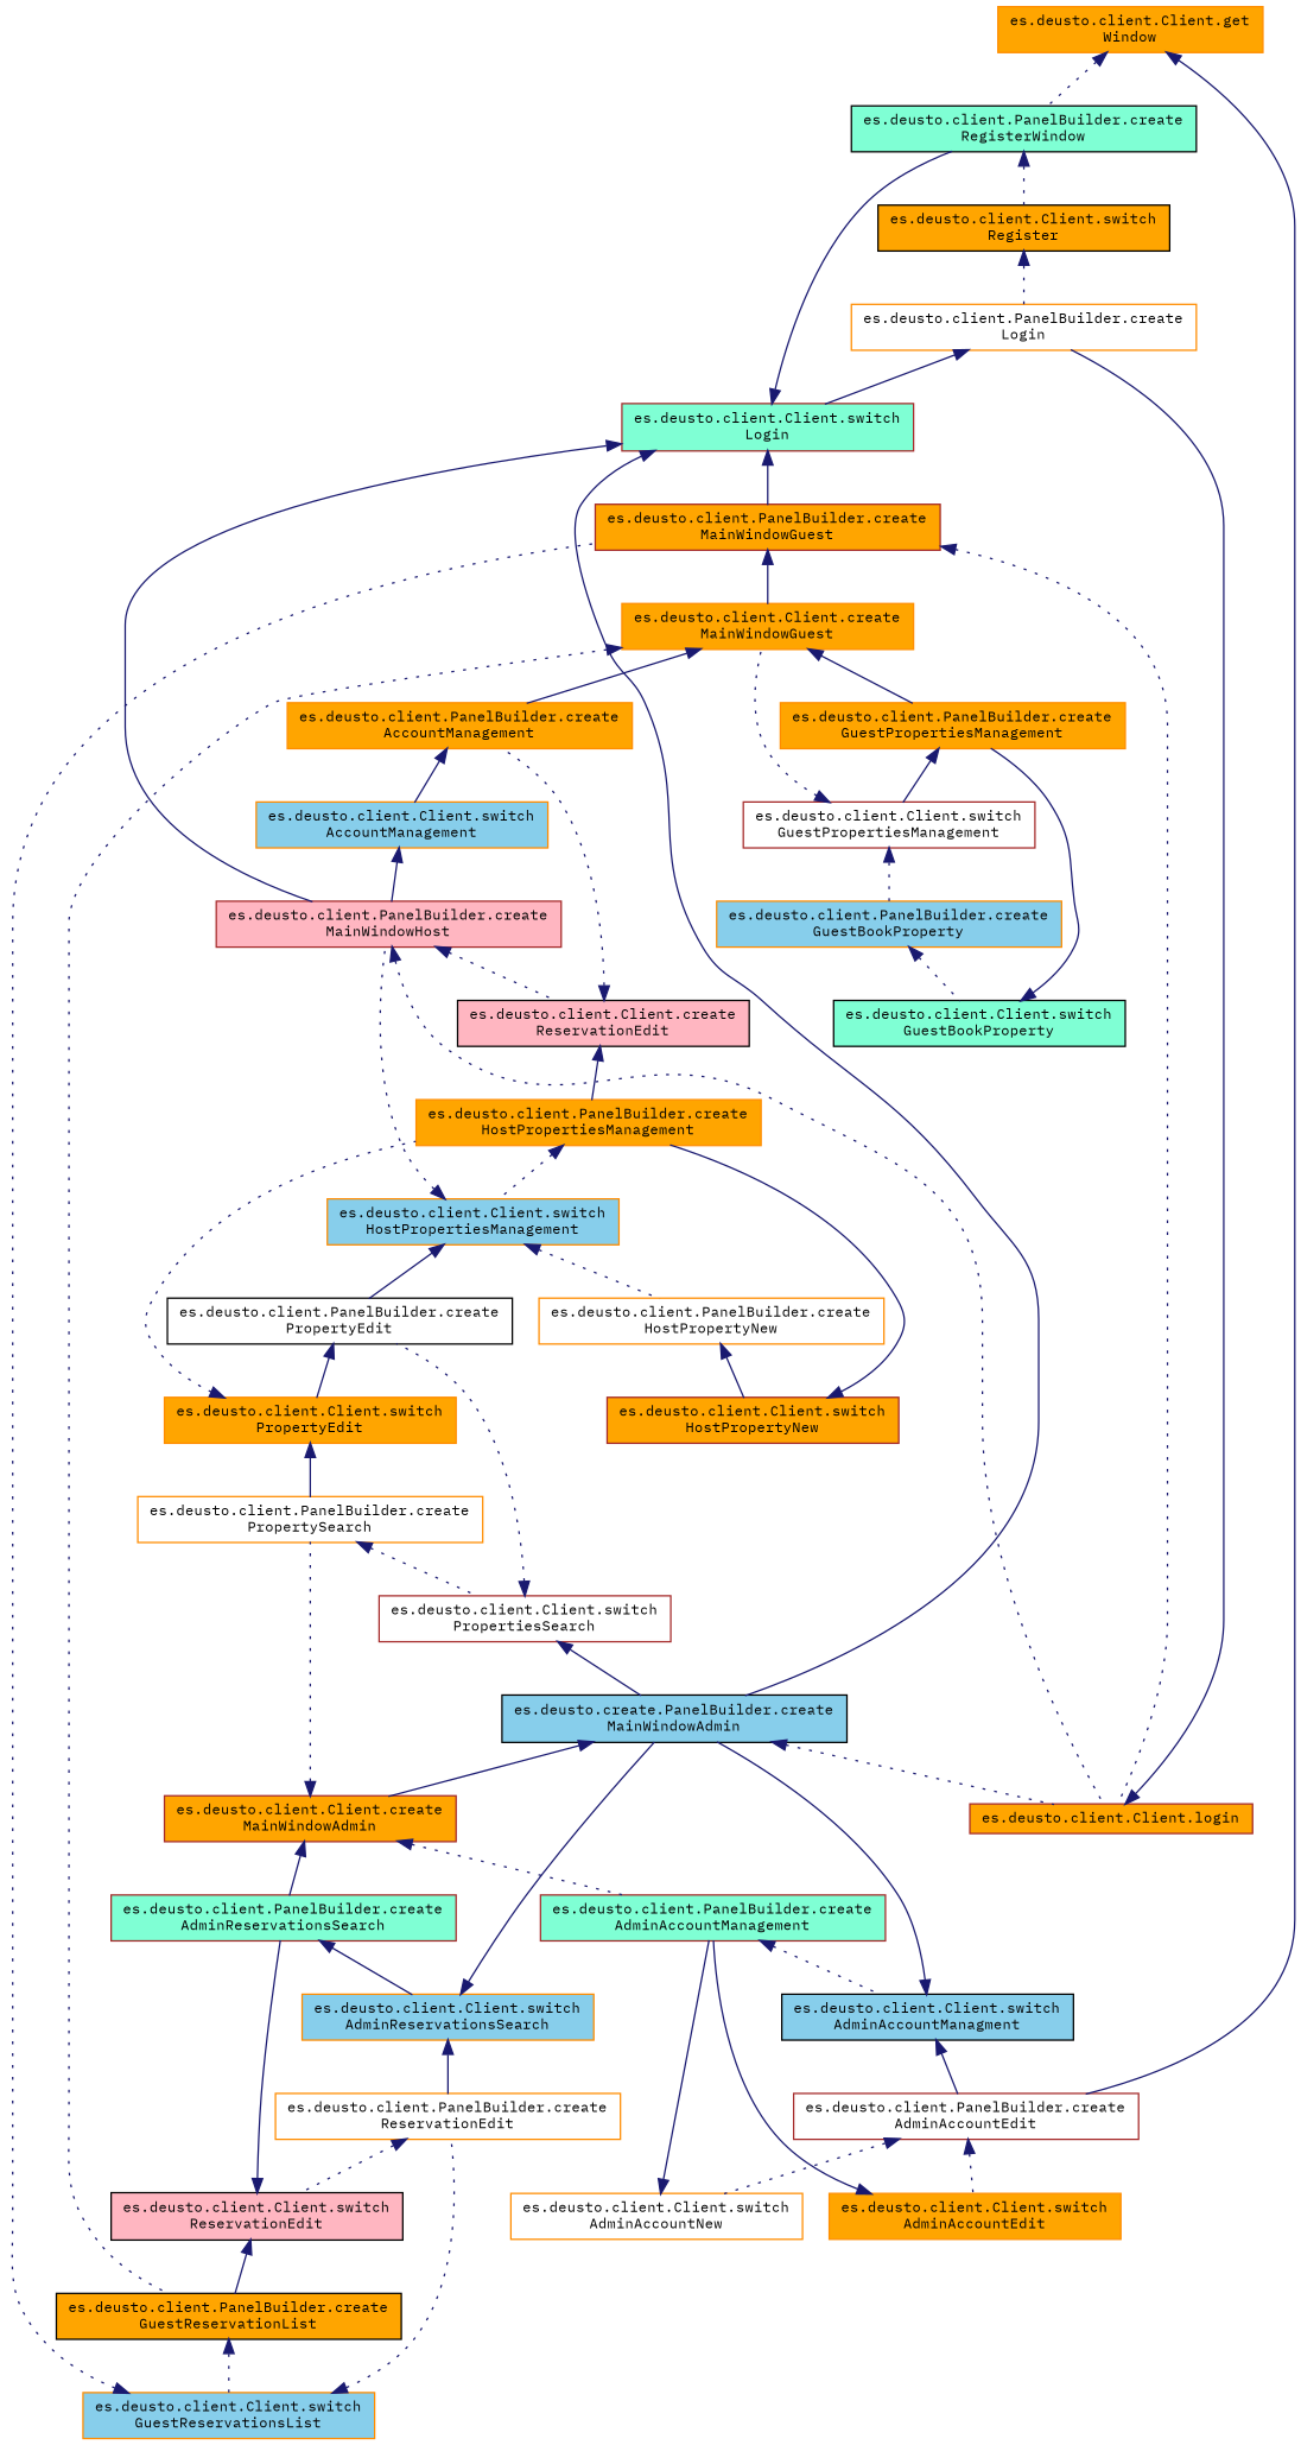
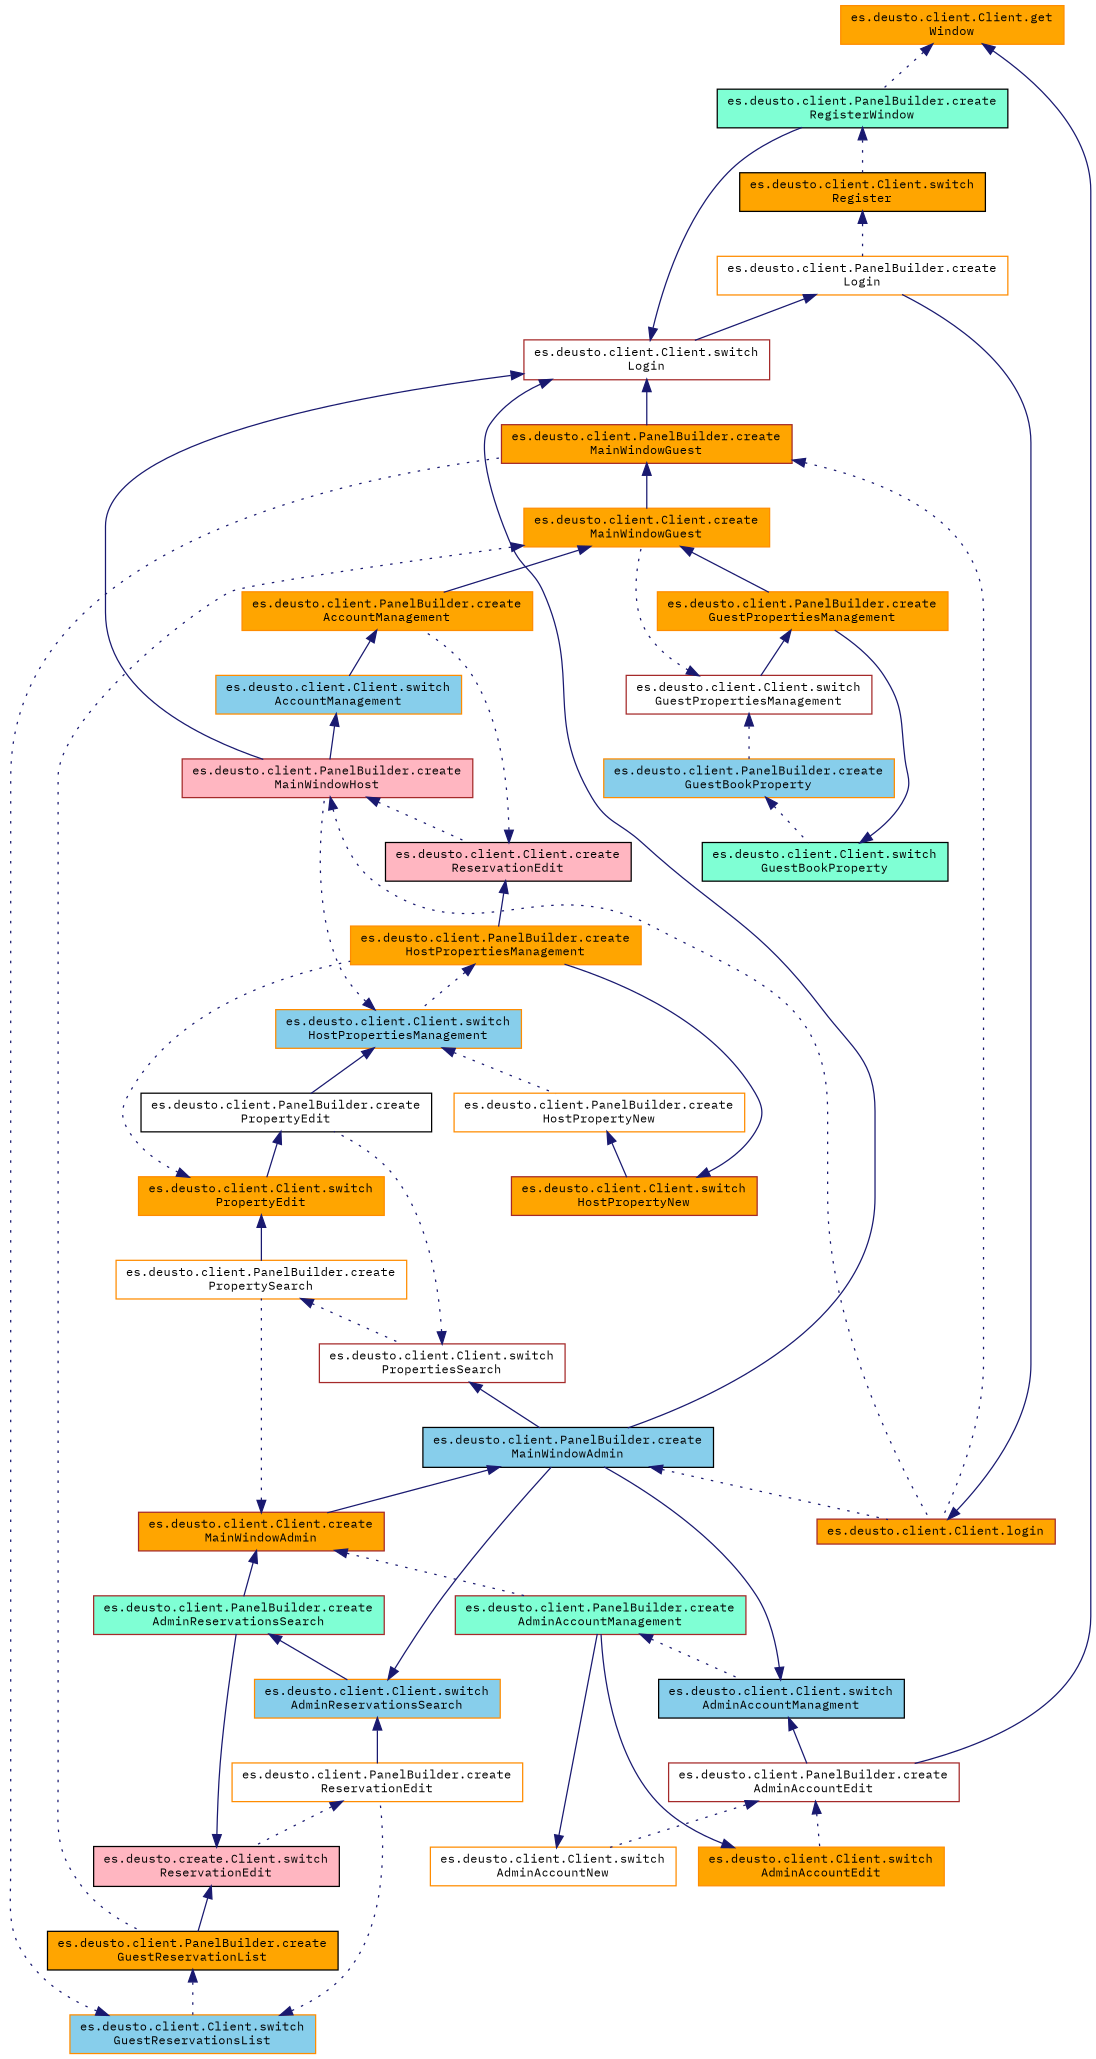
  digraph {
    fontname="IBM Plex Mono"
    rankdir=TB
    node [color=darkorange fillcolor=orange fontname="IBM Plex Mono" fontsize=10 shape=record style=filled]
    edge [color=midnightblue dir=back fontname="IBM Plex Mono" fontsize=10 labelfontname=Helvetica labelfontsize=10 style=solid]
    n1 [fontcolor=black height=0.2 label="es.deusto.client.Client.get\lWindow" width=0.4]
    n2 [color=black fillcolor=aquamarine height=0.2 label="es.deusto.client.PanelBuilder.create\lRegisterWindow" width=0.4]
    n3 [color=brown fillcolor=white height=0.2 label="es.deusto.client.PanelBuilder.create\lAdminAccountEdit" width=0.4]
    n4 [color=black height=0.2 label="es.deusto.client.Client.switch\lRegister" width=0.4]
    n5 [height=0.2 label="es.deusto.client.Client.switch\lAdminAccountEdit" width=0.4]
    n6 [fillcolor=white height=0.2 label="es.deusto.client.Client.switch\lAdminAccountNew" width=0.4]
    n7 [fillcolor=white height=0.2 label="es.deusto.client.PanelBuilder.create\lLogin" width=0.4]
-   n8 [color=brown fillcolor=aquamarine height=0.2 label="es.deusto.client.Client.switch\lLogin" width=0.4]
-   n9 [color=black fillcolor=skyblue height=0.2 label="es.deusto.create.PanelBuilder.create\lMainWindowAdmin" width=0.4]
+   n8 [color=brown fillcolor=white height=0.2 label="es.deusto.client.Client.switch\lLogin" width=0.4]
+   n9 [color=black fillcolor=skyblue height=0.2 label="es.deusto.client.PanelBuilder.create\lMainWindowAdmin" width=0.4]
    n10 [color=brown fillcolor=lightpink height=0.2 label="es.deusto.client.PanelBuilder.create\lMainWindowHost" width=0.4]
    n11 [color=brown height=0.2 label="es.deusto.client.PanelBuilder.create\lMainWindowGuest" width=0.4]
    n12 [color=brown height=0.2 label="es.deusto.client.Client.login" width=0.4]
    n13 [color=brown height=0.2 label="es.deusto.client.Client.create\lMainWindowAdmin" width=0.4]
    n14 [color=black fillcolor=lightpink height=0.2 label="es.deusto.client.Client.create\lReservationEdit" width=0.4]
    n15 [height=0.2 label="es.deusto.client.Client.create\lMainWindowGuest" width=0.4]
    n16 [fillcolor=white height=0.2 label="es.deusto.client.PanelBuilder.create\lPropertySearch" width=0.4]
    n17 [color=brown fillcolor=aquamarine height=0.2 label="es.deusto.client.PanelBuilder.create\lAdminReservationsSearch" width=0.4]
    n18 [color=brown fillcolor=aquamarine height=0.2 label="es.deusto.client.PanelBuilder.create\lAdminAccountManagement" width=0.4]
    n19 [color=brown fillcolor=white height=0.2 label="es.deusto.client.Client.switch\lPropertiesSearch" width=0.4]
    n20 [fillcolor=skyblue height=0.2 label="es.deusto.client.Client.switch\lAdminReservationsSearch" width=0.4]
    n21 [color=black fillcolor=skyblue height=0.2 label="es.deusto.client.Client.switch\lAdminAccountManagment" width=0.4]
    n22 [color=black fillcolor=white height=0.2 label="es.deusto.client.PanelBuilder.create\lPropertyEdit" width=0.4]
    n23 [height=0.2 label="es.deusto.client.Client.switch\lPropertyEdit" width=0.4]
    n24 [height=0.2 label="es.deusto.client.PanelBuilder.create\lHostPropertiesManagement" width=0.4]
    n25 [fillcolor=skyblue height=0.2 label="es.deusto.client.Client.switch\lHostPropertiesManagement" width=0.4]
    n26 [fillcolor=white height=0.2 label="es.deusto.client.PanelBuilder.create\lHostPropertyNew" width=0.4]
    n27 [color=brown height=0.2 label="es.deusto.client.Client.switch\lHostPropertyNew" width=0.4]
    n28 [height=0.2 label="es.deusto.client.PanelBuilder.create\lAccountManagement" width=0.4]
    n29 [fillcolor=skyblue height=0.2 label="es.deusto.client.Client.switch\lAccountManagement" width=0.4]
    n30 [color=black height=0.2 label="es.deusto.client.PanelBuilder.create\lGuestReservationList" width=0.4]
    n31 [height=0.2 label="es.deusto.client.PanelBuilder.create\lGuestPropertiesManagement" width=0.4]
    n32 [fillcolor=skyblue height=0.2 label="es.deusto.client.Client.switch\lGuestReservationsList" width=0.4]
    n33 [color=brown fillcolor=white height=0.2 label="es.deusto.client.Client.switch\lGuestPropertiesManagement" width=0.4]
    n34 [fillcolor=white height=0.2 label="es.deusto.client.PanelBuilder.create\lReservationEdit" width=0.4]
-   n35 [color=black fillcolor=lightpink height=0.2 label="es.deusto.client.Client.switch\lReservationEdit" width=0.4]
+   n35 [color=black fillcolor=lightpink height=0.2 label="es.deusto.create.Client.switch\lReservationEdit" width=0.4]
    n36 [fillcolor=skyblue height=0.2 label="es.deusto.client.PanelBuilder.create\lGuestBookProperty" width=0.4]
    n37 [color=black fillcolor=aquamarine height=0.2 label="es.deusto.client.Client.switch\lGuestBookProperty" width=0.4]
    n1 -> n2 [style=dotted]
    n1 -> n3
    n2 -> n4 [style=dotted]
    n3 -> n5 [style=dotted]
    n3 -> n6 [style=dotted]
    n4 -> n7 [style=dotted]
    n5 -> n18
    n6 -> n18
    n7 -> n8
    n8 -> n2
    n8 -> n9
    n8 -> n10
    n8 -> n11
    n9 -> n12 [style=dotted]
    n9 -> n13
    n10 -> n12 [style=dotted]
    n10 -> n14 [style=dotted]
    n11 -> n12 [style=dotted]
    n11 -> n15
    n12 -> n7
    n13 -> n16 [style=dotted]
    n13 -> n17
    n13 -> n18 [style=dotted]
    n14 -> n24
    n14 -> n28 [style=dotted]
    n15 -> n28
    n15 -> n30 [style=dotted]
    n15 -> n31
    n16 -> n19 [style=dotted]
    n17 -> n20
    n18 -> n21 [style=dotted]
    n19 -> n9
    n19 -> n22 [style=dotted]
    n20 -> n9
    n20 -> n34
    n21 -> n3
    n21 -> n9
    n22 -> n23
    n23 -> n16
    n23 -> n24 [style=dotted]
    n24 -> n25 [style=dotted]
    n25 -> n10 [style=dotted]
    n25 -> n22
    n25 -> n26 [style=dotted]
    n26 -> n27
    n27 -> n24
    n28 -> n29
    n29 -> n10
    n30 -> n32 [style=dotted]
    n31 -> n33
    n32 -> n11 [style=dotted]
    n32 -> n34 [style=dotted]
    n33 -> n15 [style=dotted]
    n33 -> n36 [style=dotted]
    n34 -> n35 [style=dotted]
    n35 -> n17
    n35 -> n30
    n36 -> n37 [style=dotted]
    n37 -> n31
  }
